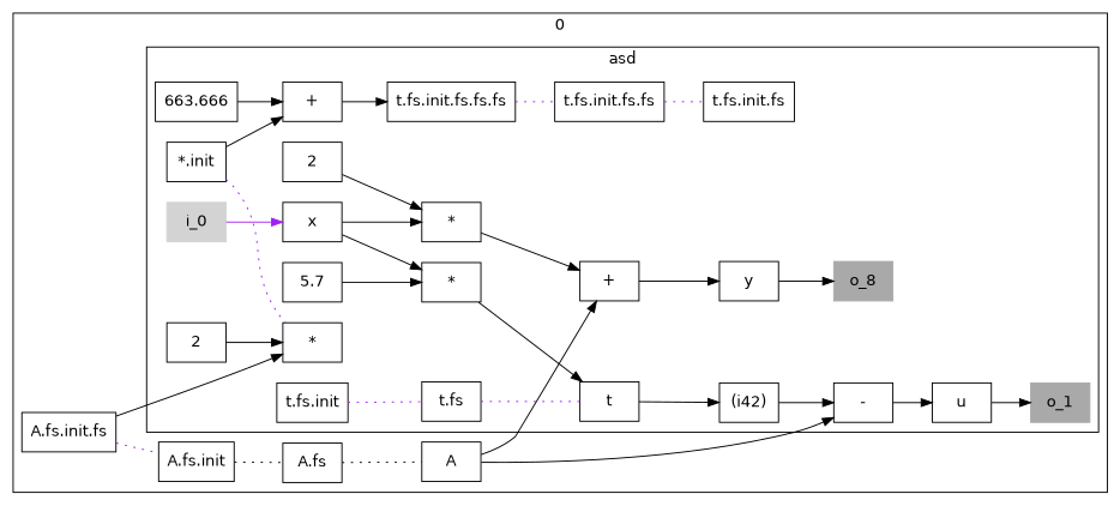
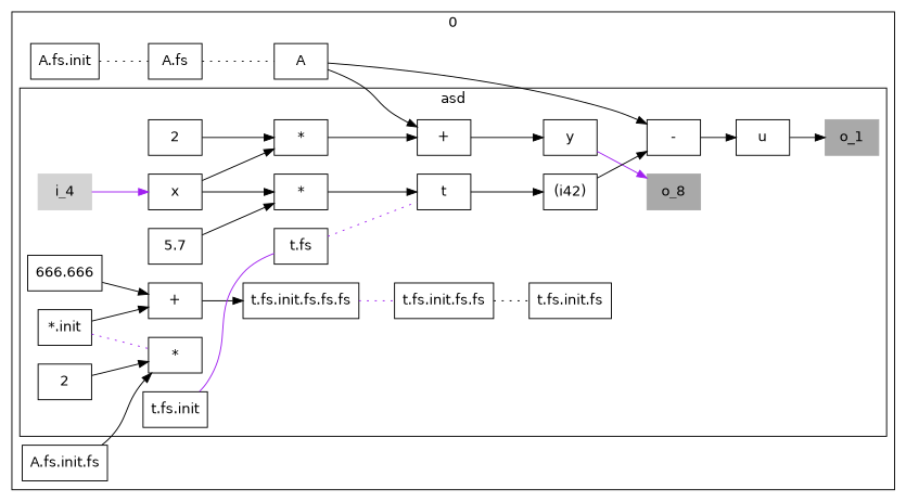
  digraph {
    compound=true
    fontname="DejaVu Sans"
    rankdir=LR
    node [fontname="DejaVu Sans" shape=record]
    edge [fontname="DejaVu Sans"]
-   n1 [color=lightgrey label=i_0 style=filled]
+   n1 [color=lightgrey label=i_4 style=filled]
    n2 [label=x]
    n3 [label=y]
    n4 [label=u]
    n5 [label=t]
    n6 [label=5.7]
    n7 [label="*"]
    n8 [label=2]
    n9 [label="*"]
    n10 [label="+"]
    n11 [label="(i42)"]
    n12 [label="-"]
-   n13 [label=663.666]
+   n13 [label=666.666]
    n14 [label=2]
    n15 [label="*"]
    n16 [label="*.init"]
    n17 [label="+"]
    n18 [label="t.fs"]
    n19 [label="t.fs.init"]
    n20 [label="t.fs.init.fs"]
    n21 [label="t.fs.init.fs.fs"]
    n22 [label="t.fs.init.fs.fs.fs"]
    n23 [color=darkgrey label=o_8 style=filled]
    n24 [color=darkgrey label=o_1 style=filled]
    n25 [label=A]
    n26 [label="A.fs"]
    n27 [label="A.fs.init"]
    n28 [label="A.fs.init.fs"]
    subgraph cluster_1 {
      label=0
      n25
      n26
      n27
      n28
      subgraph cluster_2 {
        label=asd
        n1
        n2
        n3
        n4
        n5
        n6
        n7
        n8
        n9
        n10
        n11
        n12
        n13
        n14
        n15
        n16
        n17
        n18
        n19
        n20
        n21
        n22
        n23
        n24
      }
    }
    n1 -> n2 [color=purple]
    n2 -> n7
    n2 -> n9
-   n3 -> n23
+   n3 -> n23 [color=purple]
    n4 -> n24
    n5 -> n11
    n6 -> n7
    n7 -> n5
    n8 -> n9
    n9 -> n10
    n10 -> n3
    n11 -> n12
    n12 -> n4
    n13 -> n17
    n14 -> n15
    n16 -> n15 [arrowhead=none color=purple style=dotted]
    n16 -> n17
    n17 -> n22
    n18 -> n5 [arrowhead=none color=purple style=dotted]
-   n19 -> n18 [arrowhead=none color=purple style=dotted]
-   n21 -> n20 [arrowhead=none color=purple style=dotted]
+   n19 -> n18 [arrowhead=none color=purple style=solid]
+   n21 -> n20 [arrowhead=none color=black style=dotted]
    n22 -> n21 [arrowhead=none color=purple style=dotted]
    n25 -> n10
    n25 -> n12
    n26 -> n25 [arrowhead=none color=black style=dotted]
    n27 -> n26 [arrowhead=none color=black style=dotted]
    n28 -> n15
-   n28 -> n27 [arrowhead=none color=purple style=dotted]
  }
